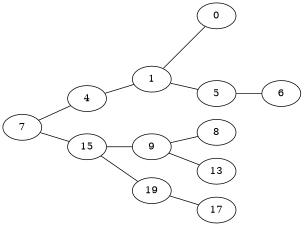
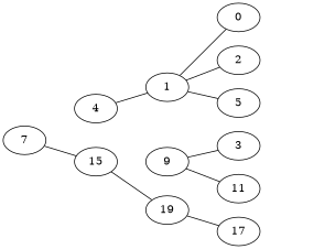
  graph {
    rankdir=LR
    1
    0
+   2
    5
-   6
    4
    9
-   8
-   11 [label=13]
+   8 [label=3]
+   11
    19
    17
    15
    7
    1 -- 0
+   1 -- 2
    1 -- 5
-   5 -- 6
    4 -- 1
    9 -- 8
    9 -- 11
    19 -- 17
-   15 -- 9
    15 -- 19
-   7 -- 4
    7 -- 15
  }
